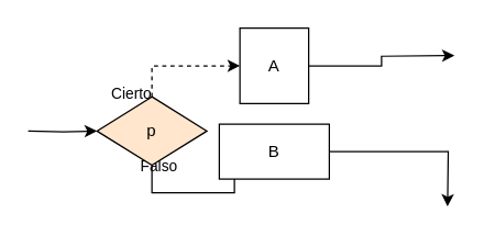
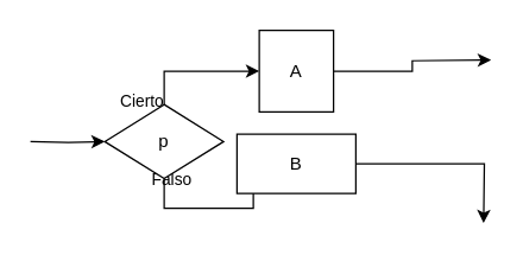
  <mxCell id="0" />
  <mxCell id="1" parent="0" />
- <mxCell id="2" style="edgeStyle=orthogonalEdgeStyle;rounded=0;orthogonalLoop=1;jettySize=auto;html=1;exitX=0.5;exitY=0;exitDx=0;exitDy=0;entryX=0;entryY=0.5;entryDx=0;entryDy=0;dashed=1;" parent="1" source="7" target="9" edge="1"><mxGeometry relative="1" as="geometry" /></mxCell>
+ <mxCell id="2" style="edgeStyle=orthogonalEdgeStyle;rounded=0;orthogonalLoop=1;jettySize=auto;html=1;exitX=0.5;exitY=0;exitDx=0;exitDy=0;entryX=0;entryY=0.5;entryDx=0;entryDy=0;" parent="1" source="7" target="9" edge="1"><mxGeometry relative="1" as="geometry" /></mxCell>
  <mxCell id="3" value="Cierto" style="edgeLabel;html=1;align=center;verticalAlign=middle;resizable=0;points=[];labelBackgroundColor=none;" parent="2" vertex="1" connectable="0"><mxGeometry x="-0.132" y="1" relative="1" as="geometry"><mxPoint x="-31" y="21" as="offset" /></mxGeometry></mxCell>
  <mxCell id="4" style="edgeStyle=orthogonalEdgeStyle;rounded=0;orthogonalLoop=1;jettySize=auto;html=1;exitX=0.5;exitY=1;exitDx=0;exitDy=0;entryX=0;entryY=0.5;entryDx=0;entryDy=0;" parent="1" source="7" target="11" edge="1"><mxGeometry relative="1" as="geometry" /></mxCell>
  <mxCell id="5" value="Falso" style="edgeLabel;html=1;align=center;verticalAlign=middle;resizable=0;points=[];labelBackgroundColor=none;" parent="4" vertex="1" connectable="0"><mxGeometry x="0.017" y="-3" relative="1" as="geometry"><mxPoint x="-38" y="-23" as="offset" /></mxGeometry></mxCell>
  <mxCell id="6" style="edgeStyle=orthogonalEdgeStyle;rounded=0;orthogonalLoop=1;jettySize=auto;html=1;exitX=0;exitY=0.5;exitDx=0;exitDy=0;entryX=0;entryY=0.5;entryDx=0;entryDy=0;" parent="1" target="7" edge="1"><mxGeometry relative="1" as="geometry"><mxPoint x="20" y="95" as="sourcePoint" /></mxGeometry></mxCell>
- <mxCell id="7" value="p" style="rhombus;whiteSpace=wrap;html=1;fillColor=#ffe6cc;" parent="1" vertex="1"><mxGeometry x="70" y="70" width="80" height="50" as="geometry" /></mxCell>
+ <mxCell id="7" value="p" style="rhombus;whiteSpace=wrap;html=1;" parent="1" vertex="1"><mxGeometry x="70" y="70" width="80" height="50" as="geometry" /></mxCell>
  <mxCell id="8" style="edgeStyle=orthogonalEdgeStyle;rounded=0;orthogonalLoop=1;jettySize=auto;html=1;exitX=1;exitY=0.5;exitDx=0;exitDy=0;" parent="1" source="9" edge="1"><mxGeometry relative="1" as="geometry"><mxPoint x="330" y="40" as="targetPoint" /></mxGeometry></mxCell>
  <mxCell id="9" value="A" style="rounded=0;whiteSpace=wrap;html=1;" parent="1" vertex="1"><mxGeometry x="174" y="20" width="50" height="55" as="geometry" /></mxCell>
  <mxCell id="10" style="edgeStyle=orthogonalEdgeStyle;rounded=0;orthogonalLoop=1;jettySize=auto;html=1;exitX=1;exitY=0.5;exitDx=0;exitDy=0;" parent="1" source="11" edge="1"><mxGeometry relative="1" as="geometry"><mxPoint x="325" y="150" as="targetPoint" /></mxGeometry></mxCell>
  <mxCell id="11" value="B" style="rounded=0;whiteSpace=wrap;html=1;" parent="1" vertex="1"><mxGeometry x="159" y="90" width="80" height="40" as="geometry" /></mxCell>
